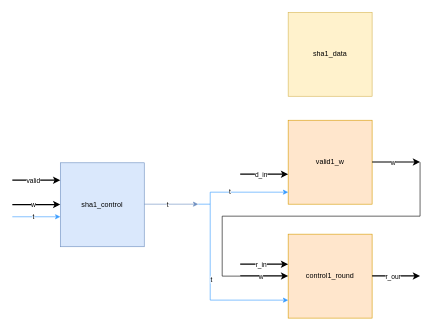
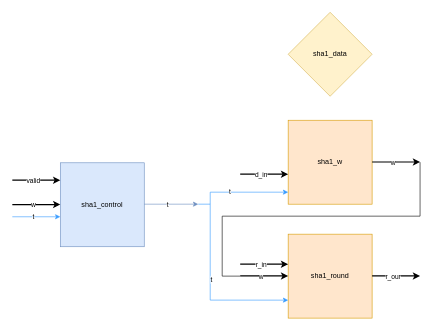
  <mxCell id="0" />
  <mxCell id="1" parent="0" />
- <mxCell id="2" value="valid1_w" style="whiteSpace=wrap;html=1;aspect=fixed;fillColor=#ffe6cc;strokeColor=#d79b00;" vertex="1" parent="1"><mxGeometry x="480" y="200" width="140" height="140" as="geometry" /></mxCell>
+ <mxCell id="2" value="sha1_w" style="whiteSpace=wrap;html=1;aspect=fixed;fillColor=#ffe6cc;strokeColor=#d79b00;" vertex="1" parent="1"><mxGeometry x="480" y="200" width="140" height="140" as="geometry" /></mxCell>
  <mxCell id="3" value="" style="endArrow=classic;html=1;rounded=0;strokeWidth=2;" edge="1" parent="1"><mxGeometry width="50" height="50" relative="1" as="geometry"><mxPoint x="400" y="290" as="sourcePoint" /><mxPoint x="480" y="290" as="targetPoint" /></mxGeometry></mxCell>
  <mxCell id="4" value="d_in" style="edgeLabel;html=1;align=center;verticalAlign=middle;resizable=0;points=[];" vertex="1" connectable="0" parent="3"><mxGeometry x="-0.151" y="-1" relative="1" as="geometry"><mxPoint as="offset" /></mxGeometry></mxCell>
  <mxCell id="5" value="" style="endArrow=classic;html=1;rounded=0;strokeWidth=1;strokeColor=#3399FF;entryX=0;entryY=0.857;entryDx=0;entryDy=0;entryPerimeter=0;" edge="1" parent="1" target="2"><mxGeometry width="50" height="50" relative="1" as="geometry"><mxPoint x="330" y="340" as="sourcePoint" /><mxPoint x="470" y="320" as="targetPoint" /><Array as="points"><mxPoint x="350" y="340" /><mxPoint x="350" y="320" /></Array></mxGeometry></mxCell>
  <mxCell id="6" value="t" style="edgeLabel;html=1;align=center;verticalAlign=middle;resizable=0;points=[];" vertex="1" connectable="0" parent="5"><mxGeometry x="-0.139" y="1" relative="1" as="geometry"><mxPoint as="offset" /></mxGeometry></mxCell>
  <mxCell id="7" value="" style="endArrow=classic;html=1;rounded=0;strokeWidth=2;" edge="1" parent="1"><mxGeometry width="50" height="50" relative="1" as="geometry"><mxPoint x="620" y="269.66" as="sourcePoint" /><mxPoint x="700" y="269.66" as="targetPoint" /></mxGeometry></mxCell>
  <mxCell id="8" value="w" style="edgeLabel;html=1;align=center;verticalAlign=middle;resizable=0;points=[];" vertex="1" connectable="0" parent="7"><mxGeometry x="-0.151" y="-1" relative="1" as="geometry"><mxPoint as="offset" /></mxGeometry></mxCell>
- <mxCell id="9" value="control1_round" style="whiteSpace=wrap;html=1;aspect=fixed;fillColor=#ffe6cc;strokeColor=#d79b00;" vertex="1" parent="1"><mxGeometry x="480" y="390" width="140" height="140" as="geometry" /></mxCell>
+ <mxCell id="9" value="sha1_round" style="whiteSpace=wrap;html=1;aspect=fixed;fillColor=#ffe6cc;strokeColor=#d79b00;" vertex="1" parent="1"><mxGeometry x="480" y="390" width="140" height="140" as="geometry" /></mxCell>
  <mxCell id="10" value="" style="endArrow=classic;html=1;rounded=0;strokeWidth=2;" edge="1" parent="1"><mxGeometry width="50" height="50" relative="1" as="geometry"><mxPoint x="400" y="440" as="sourcePoint" /><mxPoint x="480" y="440" as="targetPoint" /></mxGeometry></mxCell>
  <mxCell id="11" value="r_in" style="edgeLabel;html=1;align=center;verticalAlign=middle;resizable=0;points=[];" vertex="1" connectable="0" parent="10"><mxGeometry x="-0.151" y="-1" relative="1" as="geometry"><mxPoint as="offset" /></mxGeometry></mxCell>
  <mxCell id="12" value="" style="endArrow=classic;html=1;rounded=0;strokeWidth=1;strokeColor=#3399FF;entryX=0;entryY=0.786;entryDx=0;entryDy=0;entryPerimeter=0;" edge="1" parent="1" target="9"><mxGeometry width="50" height="50" relative="1" as="geometry"><mxPoint x="350" y="340" as="sourcePoint" /><mxPoint x="470" y="500" as="targetPoint" /><Array as="points"><mxPoint x="350" y="500" /></Array></mxGeometry></mxCell>
  <mxCell id="13" value="t" style="edgeLabel;html=1;align=center;verticalAlign=middle;resizable=0;points=[];" vertex="1" connectable="0" parent="12"><mxGeometry x="-0.139" y="1" relative="1" as="geometry"><mxPoint as="offset" /></mxGeometry></mxCell>
  <mxCell id="14" value="" style="endArrow=classic;html=1;rounded=0;strokeWidth=2;" edge="1" parent="1"><mxGeometry width="50" height="50" relative="1" as="geometry"><mxPoint x="620" y="459.66" as="sourcePoint" /><mxPoint x="700" y="459.66" as="targetPoint" /></mxGeometry></mxCell>
  <mxCell id="15" value="r_our" style="edgeLabel;html=1;align=center;verticalAlign=middle;resizable=0;points=[];" vertex="1" connectable="0" parent="14"><mxGeometry x="-0.151" y="-1" relative="1" as="geometry"><mxPoint as="offset" /></mxGeometry></mxCell>
  <mxCell id="16" value="" style="endArrow=classic;html=1;rounded=0;strokeWidth=2;" edge="1" parent="1"><mxGeometry width="50" height="50" relative="1" as="geometry"><mxPoint x="400" y="459.66" as="sourcePoint" /><mxPoint x="480" y="459.66" as="targetPoint" /></mxGeometry></mxCell>
  <mxCell id="17" value="w" style="edgeLabel;html=1;align=center;verticalAlign=middle;resizable=0;points=[];" vertex="1" connectable="0" parent="16"><mxGeometry x="-0.151" y="-1" relative="1" as="geometry"><mxPoint as="offset" /></mxGeometry></mxCell>
  <mxCell id="18" value="" style="endArrow=none;html=1;rounded=0;strokeColor=#000000;strokeWidth=1;" edge="1" parent="1"><mxGeometry width="50" height="50" relative="1" as="geometry"><mxPoint x="400" y="460" as="sourcePoint" /><mxPoint x="700" y="270" as="targetPoint" /><Array as="points"><mxPoint x="370" y="460" /><mxPoint x="370" y="360" /><mxPoint x="700" y="360" /></Array></mxGeometry></mxCell>
  <mxCell id="19" value="sha1_control" style="whiteSpace=wrap;html=1;aspect=fixed;fillColor=#dae8fc;strokeColor=#6c8ebf;" vertex="1" parent="1"><mxGeometry x="100" y="271" width="140" height="140" as="geometry" /></mxCell>
  <mxCell id="20" value="" style="endArrow=classic;html=1;rounded=0;strokeWidth=2;" edge="1" parent="1"><mxGeometry width="50" height="50" relative="1" as="geometry"><mxPoint x="20" y="300" as="sourcePoint" /><mxPoint x="100" y="300" as="targetPoint" /></mxGeometry></mxCell>
  <mxCell id="21" value="valid" style="edgeLabel;html=1;align=center;verticalAlign=middle;resizable=0;points=[];" vertex="1" connectable="0" parent="20"><mxGeometry x="-0.151" y="-1" relative="1" as="geometry"><mxPoint as="offset" /></mxGeometry></mxCell>
  <mxCell id="22" value="" style="endArrow=classic;html=1;rounded=0;strokeWidth=1;strokeColor=#3399FF;" edge="1" parent="1"><mxGeometry width="50" height="50" relative="1" as="geometry"><mxPoint x="20" y="361" as="sourcePoint" /><mxPoint x="100" y="361" as="targetPoint" /></mxGeometry></mxCell>
  <mxCell id="23" value="t" style="edgeLabel;html=1;align=center;verticalAlign=middle;resizable=0;points=[];" vertex="1" connectable="0" parent="22"><mxGeometry x="-0.139" y="1" relative="1" as="geometry"><mxPoint as="offset" /></mxGeometry></mxCell>
  <mxCell id="24" value="" style="endArrow=classic;html=1;rounded=0;strokeWidth=1;fillColor=#dae8fc;strokeColor=#6c8ebf;exitX=1;exitY=0.493;exitDx=0;exitDy=0;exitPerimeter=0;" edge="1" parent="1" source="19"><mxGeometry width="50" height="50" relative="1" as="geometry"><mxPoint x="250" y="340" as="sourcePoint" /><mxPoint x="330" y="340" as="targetPoint" /></mxGeometry></mxCell>
  <mxCell id="25" value="t" style="edgeLabel;html=1;align=center;verticalAlign=middle;resizable=0;points=[];" vertex="1" connectable="0" parent="24"><mxGeometry x="-0.151" y="-1" relative="1" as="geometry"><mxPoint as="offset" /></mxGeometry></mxCell>
  <mxCell id="26" value="" style="endArrow=classic;html=1;rounded=0;strokeWidth=2;" edge="1" parent="1"><mxGeometry width="50" height="50" relative="1" as="geometry"><mxPoint x="20" y="340.66" as="sourcePoint" /><mxPoint x="100" y="340.66" as="targetPoint" /></mxGeometry></mxCell>
  <mxCell id="27" value="w" style="edgeLabel;html=1;align=center;verticalAlign=middle;resizable=0;points=[];" vertex="1" connectable="0" parent="26"><mxGeometry x="-0.151" y="-1" relative="1" as="geometry"><mxPoint as="offset" /></mxGeometry></mxCell>
- <mxCell id="28" value="sha1_data" style="whiteSpace=wrap;html=1;aspect=fixed;fillColor=#fff2cc;strokeColor=#d6b656;" vertex="1" parent="1"><mxGeometry x="480" y="20" width="140" height="140" as="geometry" /></mxCell>
+ <mxCell id="28" value="sha1_data" style="rhombus;whiteSpace=wrap;html=1;aspect=fixed;fillColor=#fff2cc;strokeColor=#d6b656;" vertex="1" parent="1"><mxGeometry x="480" y="20" width="140" height="140" as="geometry" /></mxCell>
